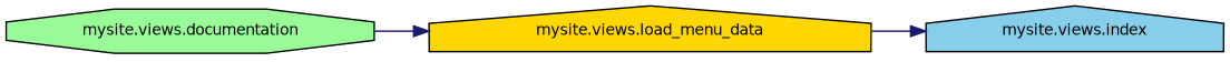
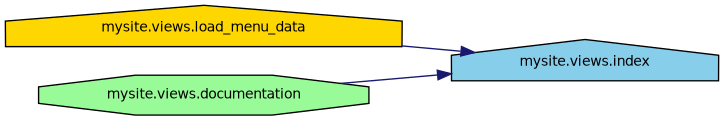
  digraph {
    rankdir=RL
    node [color=black fontname=Helvetica fontsize=10 shape=house style=filled]
    edge [color=midnightblue dir=back fontname=Helvetica fontsize=10 labelfontname=Helvetica labelfontsize=10 style=solid]
    n1 [fillcolor=gold fontcolor=black height=0.2 label="mysite.views.load_menu_data" width=0.4]
    n2 [fillcolor=palegreen height=0.2 label="mysite.views.documentation" shape=octagon width=0.4]
    n3 [fillcolor=skyblue height=0.2 label="mysite.views.index" width=0.4]
-   n1 -> n2
+   n3 -> n2
    n3 -> n1
  }
